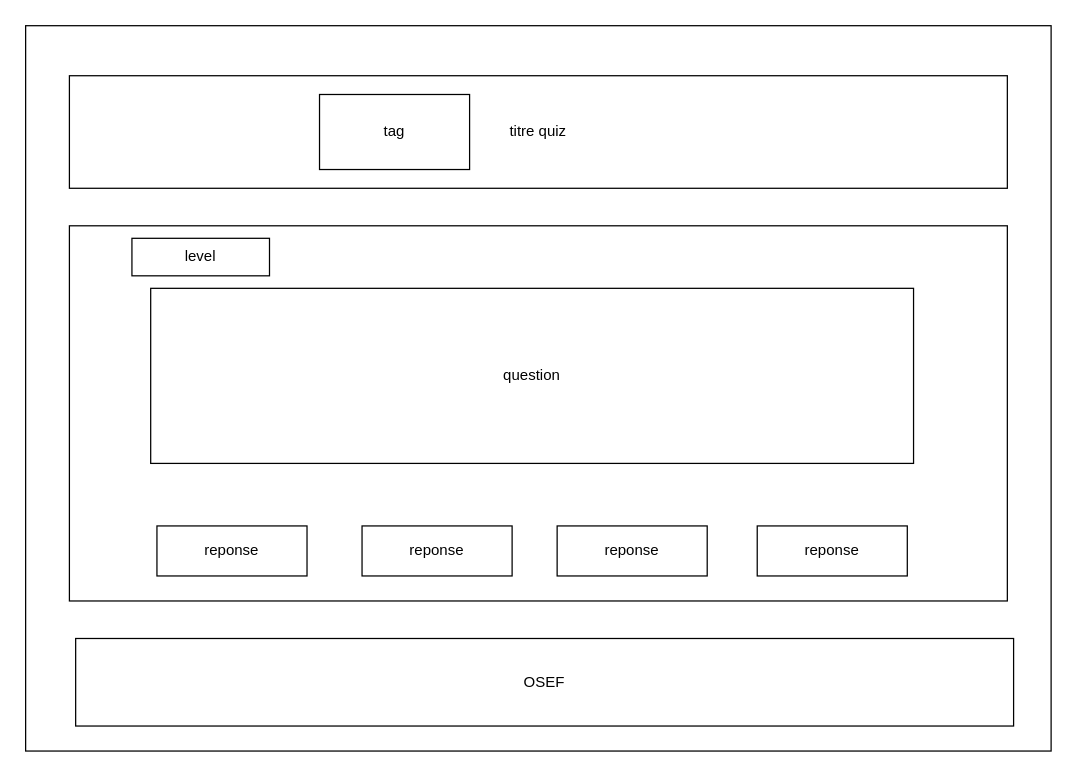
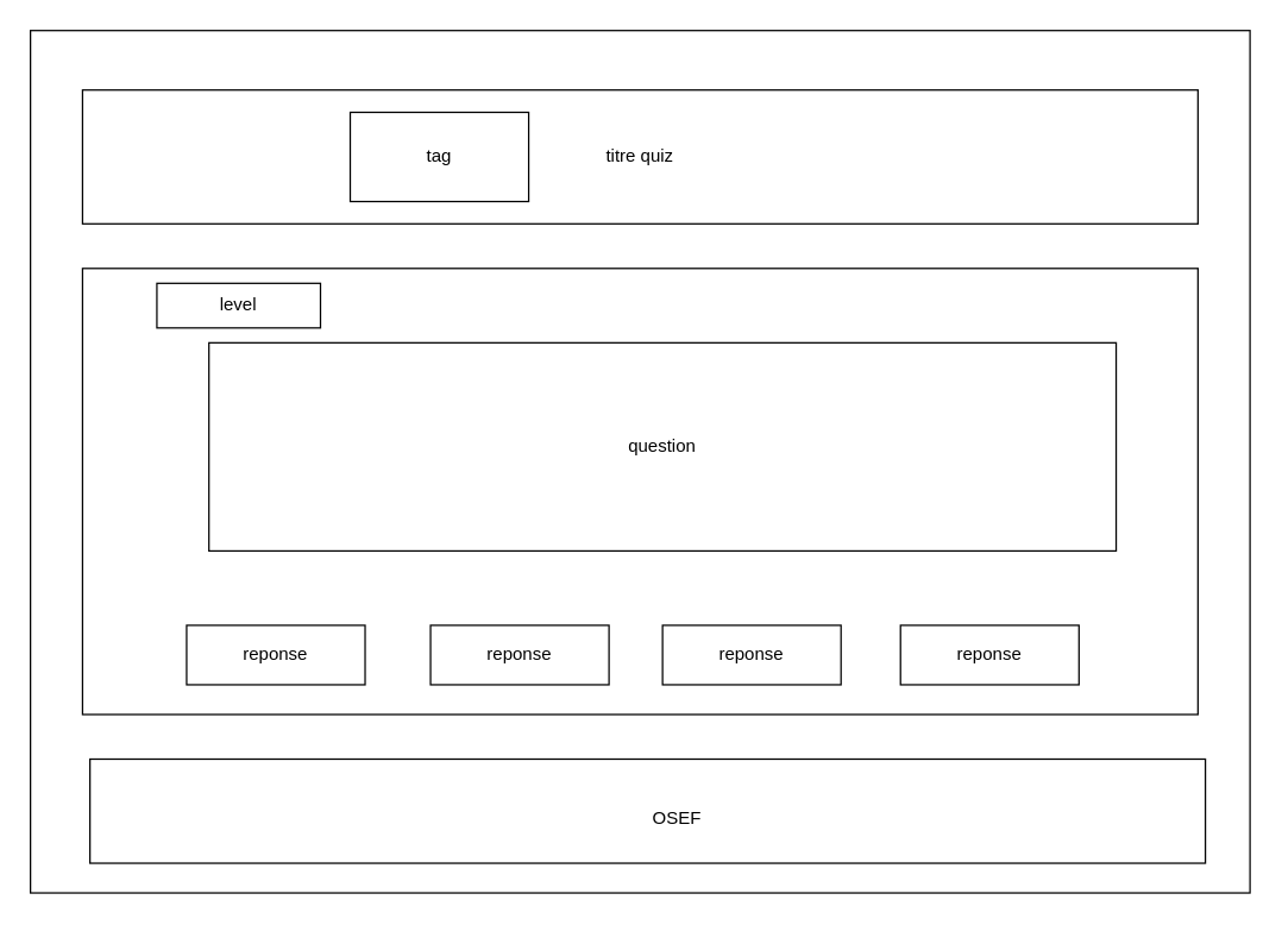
  <mxCell id="0" />
  <mxCell id="1" parent="0" />
  <mxCell id="2" value="" style="rounded=0;whiteSpace=wrap;html=1;" parent="1" vertex="1"><mxGeometry width="820" height="580" as="geometry" x="20" y="20" /></mxCell>
  <mxCell id="3" value="titre quiz" style="rounded=0;whiteSpace=wrap;html=1;" parent="1" vertex="1"><mxGeometry x="55" y="60" width="750" height="90" as="geometry" /></mxCell>
  <mxCell id="4" value="" style="rounded=0;whiteSpace=wrap;html=1;" parent="1" vertex="1"><mxGeometry x="55" y="180" width="750" height="300" as="geometry" /></mxCell>
  <mxCell id="5" value="" style="rounded=0;whiteSpace=wrap;html=1;" parent="1" vertex="1"><mxGeometry x="60" y="510" width="750" height="70" as="geometry" /></mxCell>
- <mxCell id="6" value="question" style="rounded=0;whiteSpace=wrap;html=1;" parent="1" vertex="1"><mxGeometry x="120" y="230" width="610" height="140" as="geometry" /></mxCell>
+ <mxCell id="6" value="question" style="rounded=0;whiteSpace=wrap;html=1;" parent="1" vertex="1"><mxGeometry x="140" y="230" width="610" height="140" as="geometry" /></mxCell>
  <mxCell id="7" value="reponse" style="rounded=0;whiteSpace=wrap;html=1;" parent="1" vertex="1"><mxGeometry x="125" y="420" width="120" height="40" as="geometry" /></mxCell>
  <mxCell id="8" value="reponse" style="rounded=0;whiteSpace=wrap;html=1;" parent="1" vertex="1"><mxGeometry x="605" y="420" width="120" height="40" as="geometry" /></mxCell>
  <mxCell id="9" value="reponse" style="rounded=0;whiteSpace=wrap;html=1;" parent="1" vertex="1"><mxGeometry x="445" y="420" width="120" height="40" as="geometry" /></mxCell>
  <mxCell id="10" value="reponse" style="rounded=0;whiteSpace=wrap;html=1;" parent="1" vertex="1"><mxGeometry x="289" y="420" width="120" height="40" as="geometry" /></mxCell>
- <mxCell id="11" value="OSEF" style="text;html=1;strokeColor=none;fillColor=none;align=center;verticalAlign=middle;whiteSpace=wrap;rounded=0;" parent="1" vertex="1"><mxGeometry x="405" y="530" width="60" height="30" as="geometry" /></mxCell>
+ <mxCell id="11" value="OSEF" style="text;html=1;strokeColor=none;fillColor=none;align=center;verticalAlign=middle;whiteSpace=wrap;rounded=0;" parent="1" vertex="1"><mxGeometry x="425" y="535" width="60" height="30" as="geometry" /></mxCell>
  <mxCell id="12" value="level" style="rounded=0;whiteSpace=wrap;html=1;" parent="1" vertex="1"><mxGeometry x="105" y="190" width="110" height="30" as="geometry" /></mxCell>
- <mxCell id="13" value="tag" style="rounded=0;whiteSpace=wrap;html=1;" parent="1" vertex="1"><mxGeometry x="255" y="75" width="120" height="60" as="geometry" /></mxCell>
+ <mxCell id="13" value="tag" style="rounded=0;whiteSpace=wrap;html=1;" parent="1" vertex="1"><mxGeometry x="235" y="75" width="120" height="60" as="geometry" /></mxCell>
